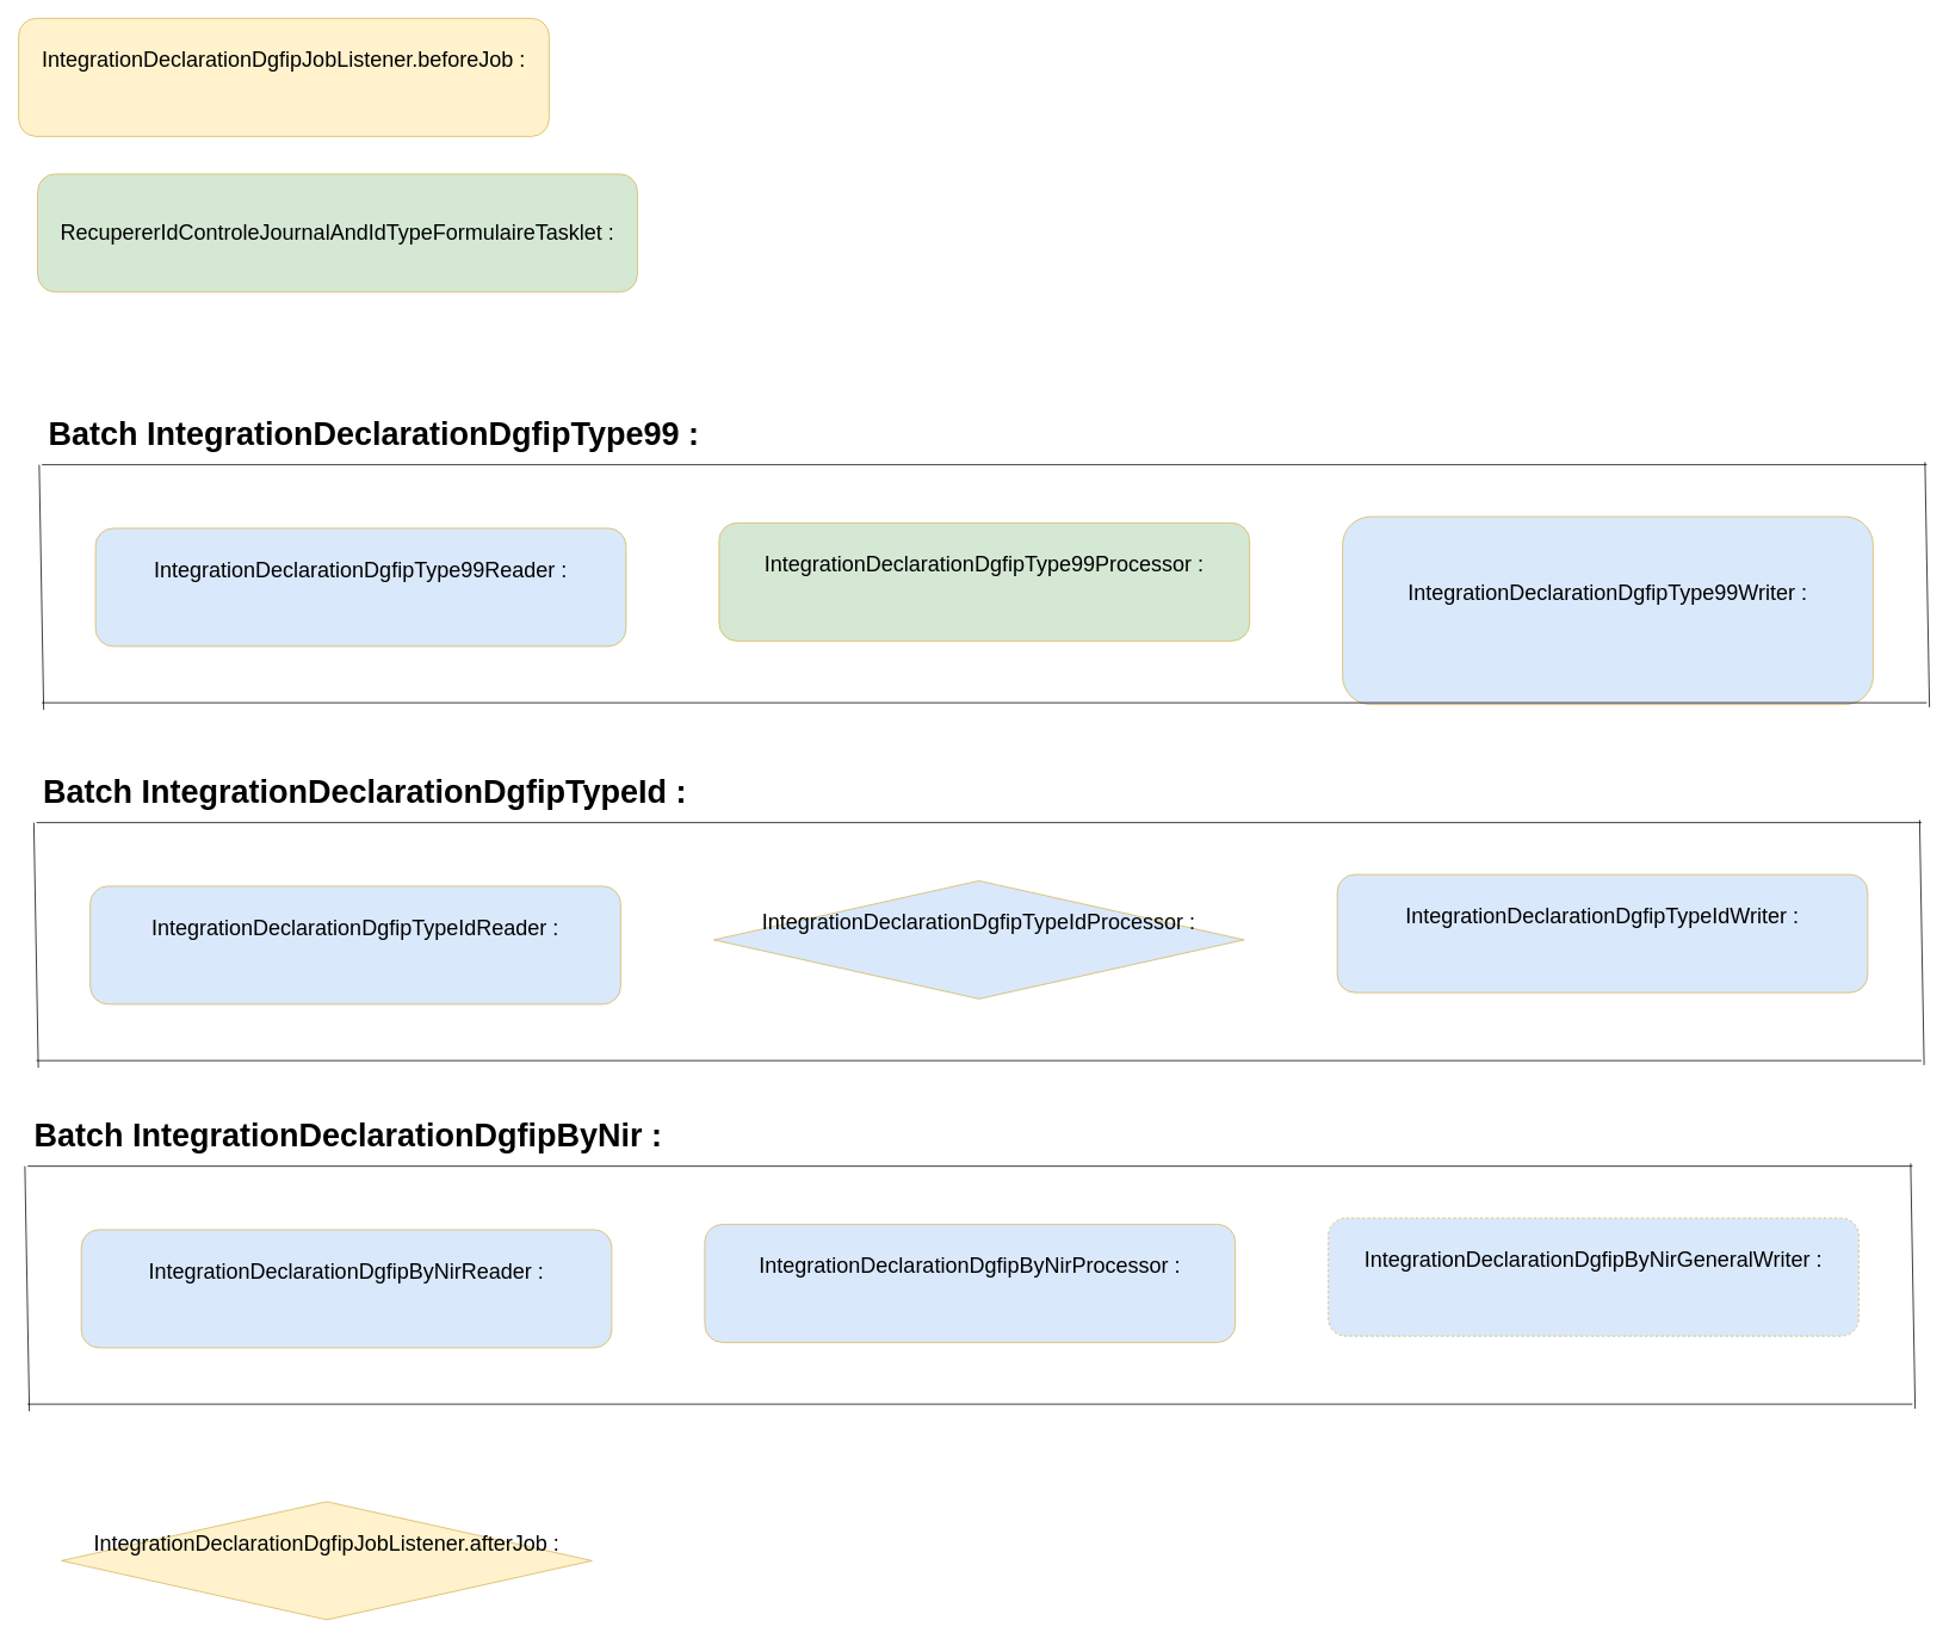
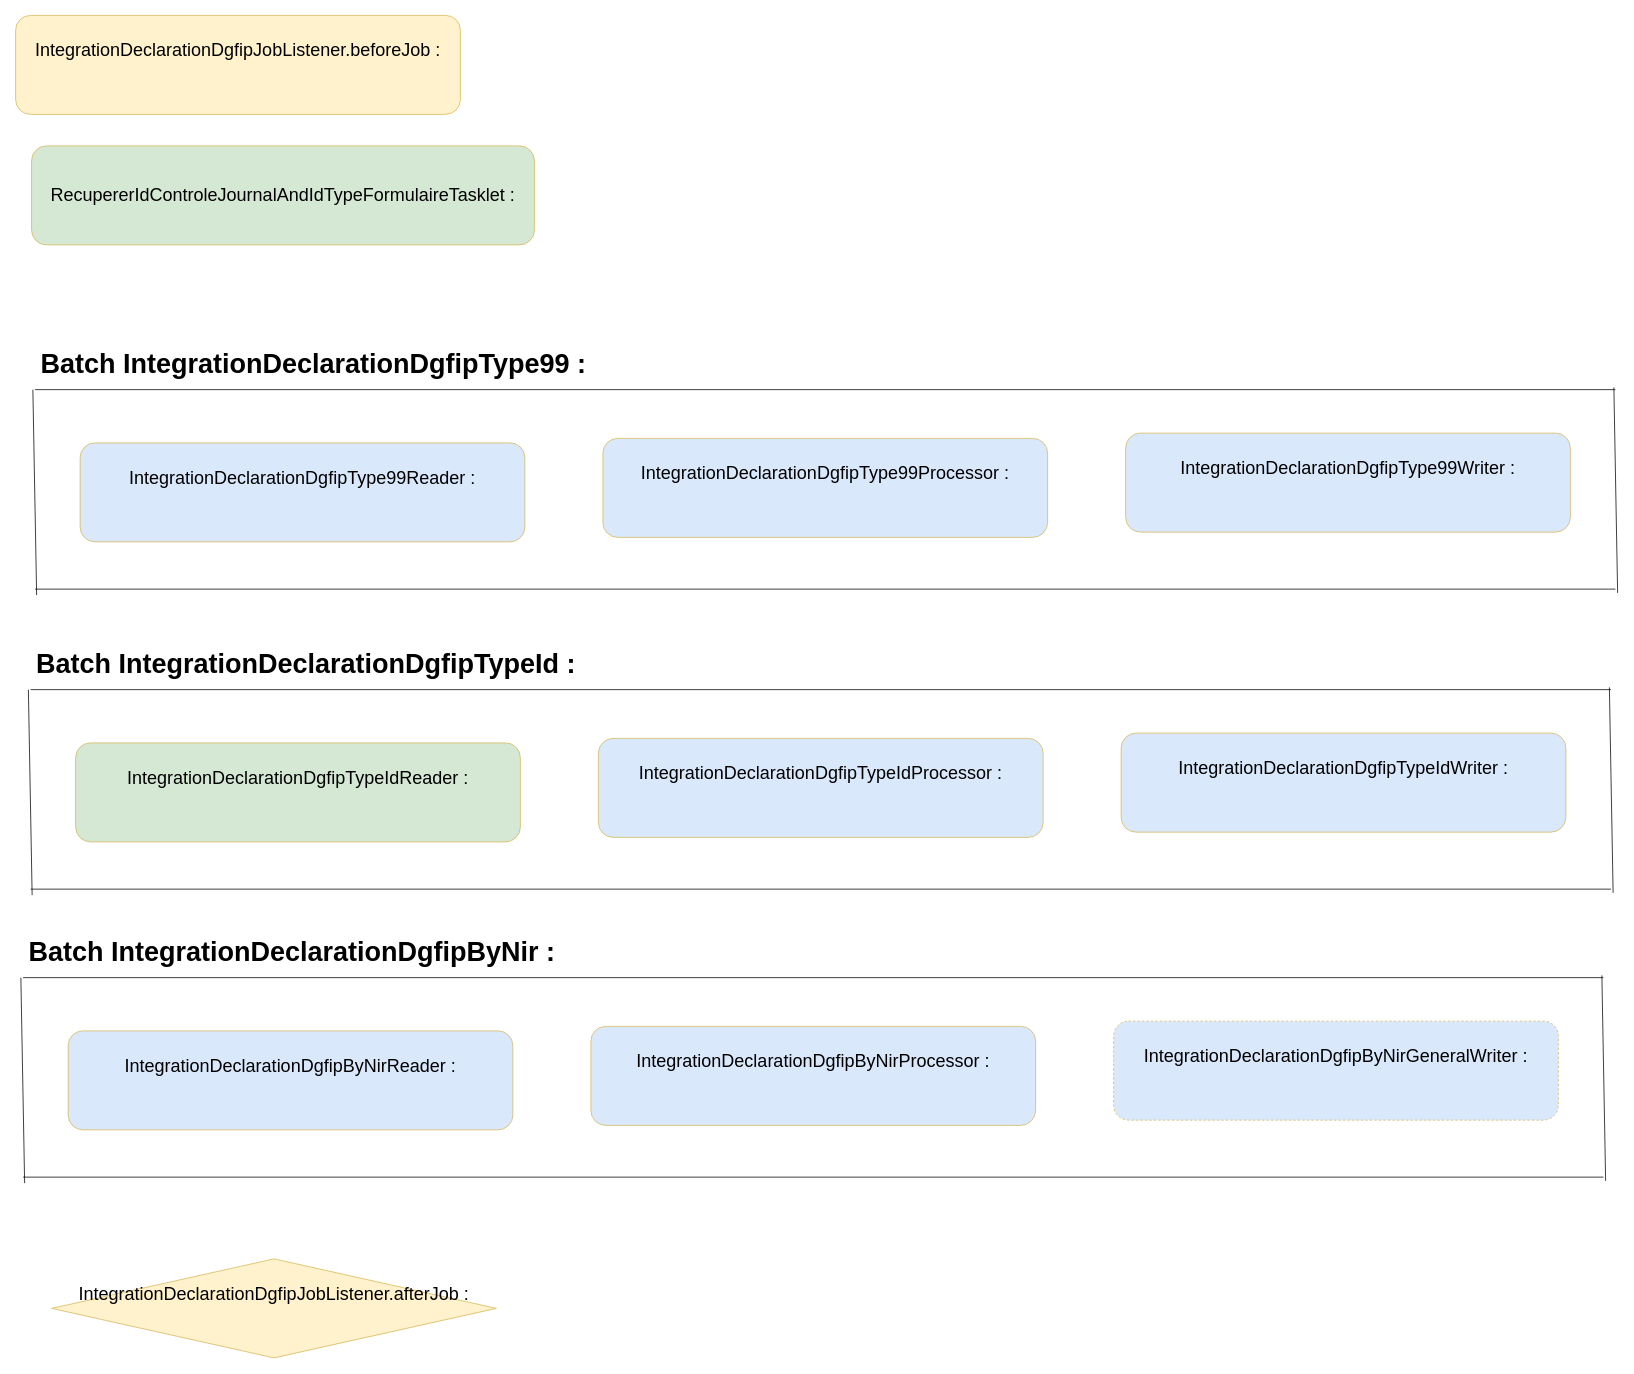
  <mxCell id="0" />
  <mxCell id="1" parent="0" />
  <mxCell id="2" value="&lt;div&gt;&lt;font style=&quot;font-size: 24px;&quot;&gt;IntegrationDeclarationDgfipJobListener.beforeJob :&lt;br&gt;&lt;/font&gt;&lt;/div&gt;&lt;div&gt;&lt;font size=&quot;3&quot;&gt;&lt;br&gt;&lt;/font&gt;&lt;/div&gt;&lt;div&gt;&lt;font size=&quot;3&quot;&gt;&lt;br&gt;&lt;/font&gt;&lt;/div&gt;" style="rounded=1;whiteSpace=wrap;html=1;fontSize=12;glass=0;strokeWidth=1;shadow=0;fillColor=#fff2cc;strokeColor=#d6b656;" parent="1" vertex="1"><mxGeometry x="20" y="20" width="593" height="132" as="geometry" /></mxCell>
  <mxCell id="3" value="&lt;font style=&quot;font-size: 24px;&quot;&gt;RecupererIdControleJournalAndIdTypeFormulaireTasklet :&lt;br&gt;&lt;/font&gt;" style="rounded=1;whiteSpace=wrap;html=1;fontSize=12;glass=0;strokeWidth=1;shadow=0;fillColor=#d5e8d4;strokeColor=#d6b656;" vertex="1" parent="1"><mxGeometry x="41.25" y="194" width="670.5" height="132" as="geometry" /></mxCell>
  <mxCell id="4" value="&lt;div&gt;&lt;font style=&quot;font-size: 24px;&quot;&gt;IntegrationDeclarationDgfipType99Reader :&lt;br&gt;&lt;/font&gt;&lt;/div&gt;&lt;div&gt;&lt;font size=&quot;3&quot;&gt;&lt;br&gt;&lt;/font&gt;&lt;/div&gt;&lt;div&gt;&lt;font size=&quot;3&quot;&gt;&lt;br&gt;&lt;/font&gt;&lt;/div&gt;" style="rounded=1;whiteSpace=wrap;html=1;fontSize=12;glass=0;strokeWidth=1;shadow=0;fillColor=#dae8fc;strokeColor=#d6b656;" vertex="1" parent="1"><mxGeometry x="106" y="590" width="593" height="132" as="geometry" /></mxCell>
- <mxCell id="5" value="&lt;div&gt;&lt;font style=&quot;font-size: 24px;&quot;&gt;IntegrationDeclarationDgfipType99Processor :&lt;br&gt;&lt;/font&gt;&lt;/div&gt;&lt;div&gt;&lt;font size=&quot;3&quot;&gt;&lt;br&gt;&lt;/font&gt;&lt;/div&gt;&lt;div&gt;&lt;font size=&quot;3&quot;&gt;&lt;br&gt;&lt;/font&gt;&lt;/div&gt;" style="rounded=1;whiteSpace=wrap;html=1;fontSize=12;glass=0;strokeWidth=1;shadow=0;fillColor=#d5e8d4;strokeColor=#d6b656;" vertex="1" parent="1"><mxGeometry x="803" y="584" width="593" height="132" as="geometry" /></mxCell>
- <mxCell id="6" value="&lt;div&gt;&lt;font style=&quot;font-size: 24px;&quot;&gt;IntegrationDeclarationDgfipType99Writer :&lt;br&gt;&lt;/font&gt;&lt;/div&gt;&lt;div&gt;&lt;font size=&quot;3&quot;&gt;&lt;br&gt;&lt;/font&gt;&lt;/div&gt;&lt;div&gt;&lt;font size=&quot;3&quot;&gt;&lt;br&gt;&lt;/font&gt;&lt;/div&gt;" style="rounded=1;whiteSpace=wrap;html=1;fontSize=12;glass=0;strokeWidth=1;shadow=0;fillColor=#dae8fc;strokeColor=#d6b656;" vertex="1" parent="1"><mxGeometry x="1500" y="577" width="593" height="210" as="geometry" /></mxCell>
+ <mxCell id="5" value="&lt;div&gt;&lt;font style=&quot;font-size: 24px;&quot;&gt;IntegrationDeclarationDgfipType99Processor :&lt;br&gt;&lt;/font&gt;&lt;/div&gt;&lt;div&gt;&lt;font size=&quot;3&quot;&gt;&lt;br&gt;&lt;/font&gt;&lt;/div&gt;&lt;div&gt;&lt;font size=&quot;3&quot;&gt;&lt;br&gt;&lt;/font&gt;&lt;/div&gt;" style="rounded=1;whiteSpace=wrap;html=1;fontSize=12;glass=0;strokeWidth=1;shadow=0;fillColor=#dae8fc;strokeColor=#d6b656;" vertex="1" parent="1"><mxGeometry x="803" y="584" width="593" height="132" as="geometry" /></mxCell>
+ <mxCell id="6" value="&lt;div&gt;&lt;font style=&quot;font-size: 24px;&quot;&gt;IntegrationDeclarationDgfipType99Writer :&lt;br&gt;&lt;/font&gt;&lt;/div&gt;&lt;div&gt;&lt;font size=&quot;3&quot;&gt;&lt;br&gt;&lt;/font&gt;&lt;/div&gt;&lt;div&gt;&lt;font size=&quot;3&quot;&gt;&lt;br&gt;&lt;/font&gt;&lt;/div&gt;" style="rounded=1;whiteSpace=wrap;html=1;fontSize=12;glass=0;strokeWidth=1;shadow=0;fillColor=#dae8fc;strokeColor=#d6b656;" vertex="1" parent="1"><mxGeometry x="1500" y="577" width="593" height="132" as="geometry" /></mxCell>
  <mxCell id="7" value="" style="endArrow=none;html=1;rounded=0;" edge="1" parent="1"><mxGeometry width="50" height="50" relative="1" as="geometry"><mxPoint x="46" y="519" as="sourcePoint" /><mxPoint x="2153" y="519" as="targetPoint" /></mxGeometry></mxCell>
  <mxCell id="8" value="" style="endArrow=none;html=1;rounded=0;" edge="1" parent="1"><mxGeometry width="50" height="50" relative="1" as="geometry"><mxPoint x="46" y="785" as="sourcePoint" /><mxPoint x="2153" y="785" as="targetPoint" /></mxGeometry></mxCell>
  <mxCell id="9" value="" style="endArrow=none;html=1;rounded=0;" edge="1" parent="1"><mxGeometry width="50" height="50" relative="1" as="geometry"><mxPoint x="2156" y="790" as="sourcePoint" /><mxPoint x="2151" y="516" as="targetPoint" /></mxGeometry></mxCell>
  <mxCell id="10" value="" style="endArrow=none;html=1;rounded=0;" edge="1" parent="1"><mxGeometry width="50" height="50" relative="1" as="geometry"><mxPoint x="48" y="793" as="sourcePoint" /><mxPoint x="43" y="519" as="targetPoint" /></mxGeometry></mxCell>
  <mxCell id="11" value="&lt;font style=&quot;font-size: 24px;&quot;&gt;&amp;nbsp;&lt;/font&gt;&lt;div&gt;&lt;font style=&quot;font-size: 24px;&quot;&gt;&amp;nbsp;&lt;/font&gt;&lt;font style=&quot;font-size: 36px;&quot;&gt;&lt;b&gt;Batch IntegrationDeclarationDgfipType99 :&lt;br&gt;&lt;/b&gt;&lt;/font&gt;&lt;/div&gt;&lt;div&gt;&lt;font size=&quot;3&quot;&gt;&lt;b&gt;&lt;br&gt;&lt;/b&gt;&lt;/font&gt;&lt;/div&gt;&lt;div&gt;&lt;font size=&quot;3&quot;&gt;&lt;br&gt;&lt;/font&gt;&lt;/div&gt;" style="text;whiteSpace=wrap;html=1;" vertex="1" parent="1"><mxGeometry x="45" y="427" width="882" height="89" as="geometry" /></mxCell>
- <mxCell id="12" value="&lt;div&gt;&lt;font style=&quot;font-size: 24px;&quot;&gt;IntegrationDeclarationDgfipTypeIdReader :&lt;br&gt;&lt;/font&gt;&lt;/div&gt;&lt;div&gt;&lt;font size=&quot;3&quot;&gt;&lt;br&gt;&lt;/font&gt;&lt;/div&gt;&lt;div&gt;&lt;font size=&quot;3&quot;&gt;&lt;br&gt;&lt;/font&gt;&lt;/div&gt;" style="rounded=1;whiteSpace=wrap;html=1;fontSize=12;glass=0;strokeWidth=1;shadow=0;fillColor=#dae8fc;strokeColor=#d6b656;" vertex="1" parent="1"><mxGeometry x="100" y="990" width="593" height="132" as="geometry" /></mxCell>
- <mxCell id="13" value="&lt;div&gt;&lt;font style=&quot;font-size: 24px;&quot;&gt;IntegrationDeclarationDgfipTypeIdProcessor :&lt;br&gt;&lt;/font&gt;&lt;/div&gt;&lt;div&gt;&lt;font size=&quot;3&quot;&gt;&lt;br&gt;&lt;/font&gt;&lt;/div&gt;&lt;div&gt;&lt;font size=&quot;3&quot;&gt;&lt;br&gt;&lt;/font&gt;&lt;/div&gt;" style="rhombus;whiteSpace=wrap;html=1;fontSize=12;glass=0;strokeWidth=1;shadow=0;fillColor=#dae8fc;strokeColor=#d6b656;" vertex="1" parent="1"><mxGeometry x="797" y="984" width="593" height="132" as="geometry" /></mxCell>
+ <mxCell id="12" value="&lt;div&gt;&lt;font style=&quot;font-size: 24px;&quot;&gt;IntegrationDeclarationDgfipTypeIdReader :&lt;br&gt;&lt;/font&gt;&lt;/div&gt;&lt;div&gt;&lt;font size=&quot;3&quot;&gt;&lt;br&gt;&lt;/font&gt;&lt;/div&gt;&lt;div&gt;&lt;font size=&quot;3&quot;&gt;&lt;br&gt;&lt;/font&gt;&lt;/div&gt;" style="rounded=1;whiteSpace=wrap;html=1;fontSize=12;glass=0;strokeWidth=1;shadow=0;fillColor=#d5e8d4;strokeColor=#d6b656;" vertex="1" parent="1"><mxGeometry x="100" y="990" width="593" height="132" as="geometry" /></mxCell>
+ <mxCell id="13" value="&lt;div&gt;&lt;font style=&quot;font-size: 24px;&quot;&gt;IntegrationDeclarationDgfipTypeIdProcessor :&lt;br&gt;&lt;/font&gt;&lt;/div&gt;&lt;div&gt;&lt;font size=&quot;3&quot;&gt;&lt;br&gt;&lt;/font&gt;&lt;/div&gt;&lt;div&gt;&lt;font size=&quot;3&quot;&gt;&lt;br&gt;&lt;/font&gt;&lt;/div&gt;" style="rounded=1;whiteSpace=wrap;html=1;fontSize=12;glass=0;strokeWidth=1;shadow=0;fillColor=#dae8fc;strokeColor=#d6b656;" vertex="1" parent="1"><mxGeometry x="797" y="984" width="593" height="132" as="geometry" /></mxCell>
  <mxCell id="14" value="&lt;div&gt;&lt;font style=&quot;font-size: 24px;&quot;&gt;IntegrationDeclarationDgfipTypeIdWriter :&lt;br&gt;&lt;/font&gt;&lt;/div&gt;&lt;div&gt;&lt;font size=&quot;3&quot;&gt;&lt;br&gt;&lt;/font&gt;&lt;/div&gt;&lt;div&gt;&lt;font size=&quot;3&quot;&gt;&lt;br&gt;&lt;/font&gt;&lt;/div&gt;" style="rounded=1;whiteSpace=wrap;html=1;fontSize=12;glass=0;strokeWidth=1;shadow=0;fillColor=#dae8fc;strokeColor=#d6b656;" vertex="1" parent="1"><mxGeometry x="1494" y="977" width="593" height="132" as="geometry" /></mxCell>
  <mxCell id="15" value="" style="endArrow=none;html=1;rounded=0;" edge="1" parent="1"><mxGeometry width="50" height="50" relative="1" as="geometry"><mxPoint x="40" y="919" as="sourcePoint" /><mxPoint x="2147" y="919" as="targetPoint" /></mxGeometry></mxCell>
  <mxCell id="16" value="" style="endArrow=none;html=1;rounded=0;" edge="1" parent="1"><mxGeometry width="50" height="50" relative="1" as="geometry"><mxPoint x="40" y="1185" as="sourcePoint" /><mxPoint x="2147" y="1185" as="targetPoint" /></mxGeometry></mxCell>
  <mxCell id="17" value="" style="endArrow=none;html=1;rounded=0;" edge="1" parent="1"><mxGeometry width="50" height="50" relative="1" as="geometry"><mxPoint x="2150" y="1190" as="sourcePoint" /><mxPoint x="2145" y="916" as="targetPoint" /></mxGeometry></mxCell>
  <mxCell id="18" value="" style="endArrow=none;html=1;rounded=0;" edge="1" parent="1"><mxGeometry width="50" height="50" relative="1" as="geometry"><mxPoint x="42" y="1193" as="sourcePoint" /><mxPoint x="37" y="919" as="targetPoint" /></mxGeometry></mxCell>
  <mxCell id="19" value="&lt;font style=&quot;font-size: 24px;&quot;&gt;&amp;nbsp;&lt;/font&gt;&lt;div&gt;&lt;font style=&quot;font-size: 24px;&quot;&gt;&amp;nbsp;&lt;/font&gt;&lt;font style=&quot;font-size: 36px;&quot;&gt;&lt;b&gt;Batch IntegrationDeclarationDgfipTypeId :&lt;br&gt;&lt;/b&gt;&lt;/font&gt;&lt;/div&gt;&lt;div&gt;&lt;font size=&quot;3&quot;&gt;&lt;b&gt;&lt;br&gt;&lt;/b&gt;&lt;/font&gt;&lt;/div&gt;&lt;div&gt;&lt;font size=&quot;3&quot;&gt;&lt;br&gt;&lt;/font&gt;&lt;/div&gt;" style="text;whiteSpace=wrap;html=1;" vertex="1" parent="1"><mxGeometry x="39" y="827" width="882" height="89" as="geometry" /></mxCell>
  <mxCell id="20" value="&lt;div&gt;&lt;font style=&quot;font-size: 24px;&quot;&gt;IntegrationDeclarationDgfipByNirReader :&lt;br&gt;&lt;/font&gt;&lt;/div&gt;&lt;div&gt;&lt;font size=&quot;3&quot;&gt;&lt;br&gt;&lt;/font&gt;&lt;/div&gt;&lt;div&gt;&lt;font size=&quot;3&quot;&gt;&lt;br&gt;&lt;/font&gt;&lt;/div&gt;" style="rounded=1;whiteSpace=wrap;html=1;fontSize=12;glass=0;strokeWidth=1;shadow=0;fillColor=#dae8fc;strokeColor=#d6b656;" vertex="1" parent="1"><mxGeometry x="90" y="1374" width="593" height="132" as="geometry" /></mxCell>
  <mxCell id="21" value="&lt;div&gt;&lt;font style=&quot;font-size: 24px;&quot;&gt;IntegrationDeclarationDgfipByNirProcessor :&lt;br&gt;&lt;/font&gt;&lt;/div&gt;&lt;div&gt;&lt;font size=&quot;3&quot;&gt;&lt;br&gt;&lt;/font&gt;&lt;/div&gt;&lt;div&gt;&lt;font size=&quot;3&quot;&gt;&lt;br&gt;&lt;/font&gt;&lt;/div&gt;" style="rounded=1;whiteSpace=wrap;html=1;fontSize=12;glass=0;strokeWidth=1;shadow=0;fillColor=#dae8fc;strokeColor=#d6b656;" vertex="1" parent="1"><mxGeometry x="787" y="1368" width="593" height="132" as="geometry" /></mxCell>
  <mxCell id="22" value="&lt;div&gt;&lt;font style=&quot;font-size: 24px;&quot;&gt;IntegrationDeclarationDgfipByNirGeneralWriter :&lt;br&gt;&lt;/font&gt;&lt;/div&gt;&lt;div&gt;&lt;font size=&quot;3&quot;&gt;&lt;br&gt;&lt;/font&gt;&lt;/div&gt;&lt;div&gt;&lt;font size=&quot;3&quot;&gt;&lt;br&gt;&lt;/font&gt;&lt;/div&gt;" style="rounded=1;whiteSpace=wrap;html=1;fontSize=12;glass=0;strokeWidth=1;shadow=0;fillColor=#dae8fc;strokeColor=#d6b656;dashed=1;" vertex="1" parent="1"><mxGeometry x="1484" y="1361" width="593" height="132" as="geometry" /></mxCell>
  <mxCell id="23" value="" style="endArrow=none;html=1;rounded=0;" edge="1" parent="1"><mxGeometry width="50" height="50" relative="1" as="geometry"><mxPoint x="30" y="1303" as="sourcePoint" /><mxPoint x="2137" y="1303" as="targetPoint" /></mxGeometry></mxCell>
  <mxCell id="24" value="" style="endArrow=none;html=1;rounded=0;" edge="1" parent="1"><mxGeometry width="50" height="50" relative="1" as="geometry"><mxPoint x="30" y="1569" as="sourcePoint" /><mxPoint x="2137" y="1569" as="targetPoint" /></mxGeometry></mxCell>
  <mxCell id="25" value="" style="endArrow=none;html=1;rounded=0;" edge="1" parent="1"><mxGeometry width="50" height="50" relative="1" as="geometry"><mxPoint x="2140" y="1574" as="sourcePoint" /><mxPoint x="2135" y="1300" as="targetPoint" /></mxGeometry></mxCell>
  <mxCell id="26" value="" style="endArrow=none;html=1;rounded=0;" edge="1" parent="1"><mxGeometry width="50" height="50" relative="1" as="geometry"><mxPoint x="32" y="1577" as="sourcePoint" /><mxPoint x="27" y="1303" as="targetPoint" /></mxGeometry></mxCell>
  <mxCell id="27" value="&lt;font style=&quot;font-size: 24px;&quot;&gt;&amp;nbsp;&lt;/font&gt;&lt;div&gt;&lt;font style=&quot;font-size: 24px;&quot;&gt;&amp;nbsp;&lt;/font&gt;&lt;font style=&quot;font-size: 36px;&quot;&gt;&lt;b&gt;Batch IntegrationDeclarationDgfipByNir :&lt;br&gt;&lt;/b&gt;&lt;/font&gt;&lt;/div&gt;&lt;div&gt;&lt;font size=&quot;3&quot;&gt;&lt;b&gt;&lt;br&gt;&lt;/b&gt;&lt;/font&gt;&lt;/div&gt;&lt;div&gt;&lt;font size=&quot;3&quot;&gt;&lt;br&gt;&lt;/font&gt;&lt;/div&gt;" style="text;whiteSpace=wrap;html=1;" vertex="1" parent="1"><mxGeometry x="29" y="1211" width="882" height="89" as="geometry" /></mxCell>
  <mxCell id="28" value="&lt;div&gt;&lt;font style=&quot;font-size: 24px;&quot;&gt;IntegrationDeclarationDgfipJobListener.afterJob :&lt;br&gt;&lt;/font&gt;&lt;/div&gt;&lt;div&gt;&lt;font size=&quot;3&quot;&gt;&lt;br&gt;&lt;/font&gt;&lt;/div&gt;&lt;div&gt;&lt;font size=&quot;3&quot;&gt;&lt;br&gt;&lt;/font&gt;&lt;/div&gt;" style="rhombus;whiteSpace=wrap;html=1;fontSize=12;glass=0;strokeWidth=1;shadow=0;fillColor=#fff2cc;strokeColor=#d6b656;" vertex="1" parent="1"><mxGeometry x="68" y="1678" width="593" height="132" as="geometry" /></mxCell>
